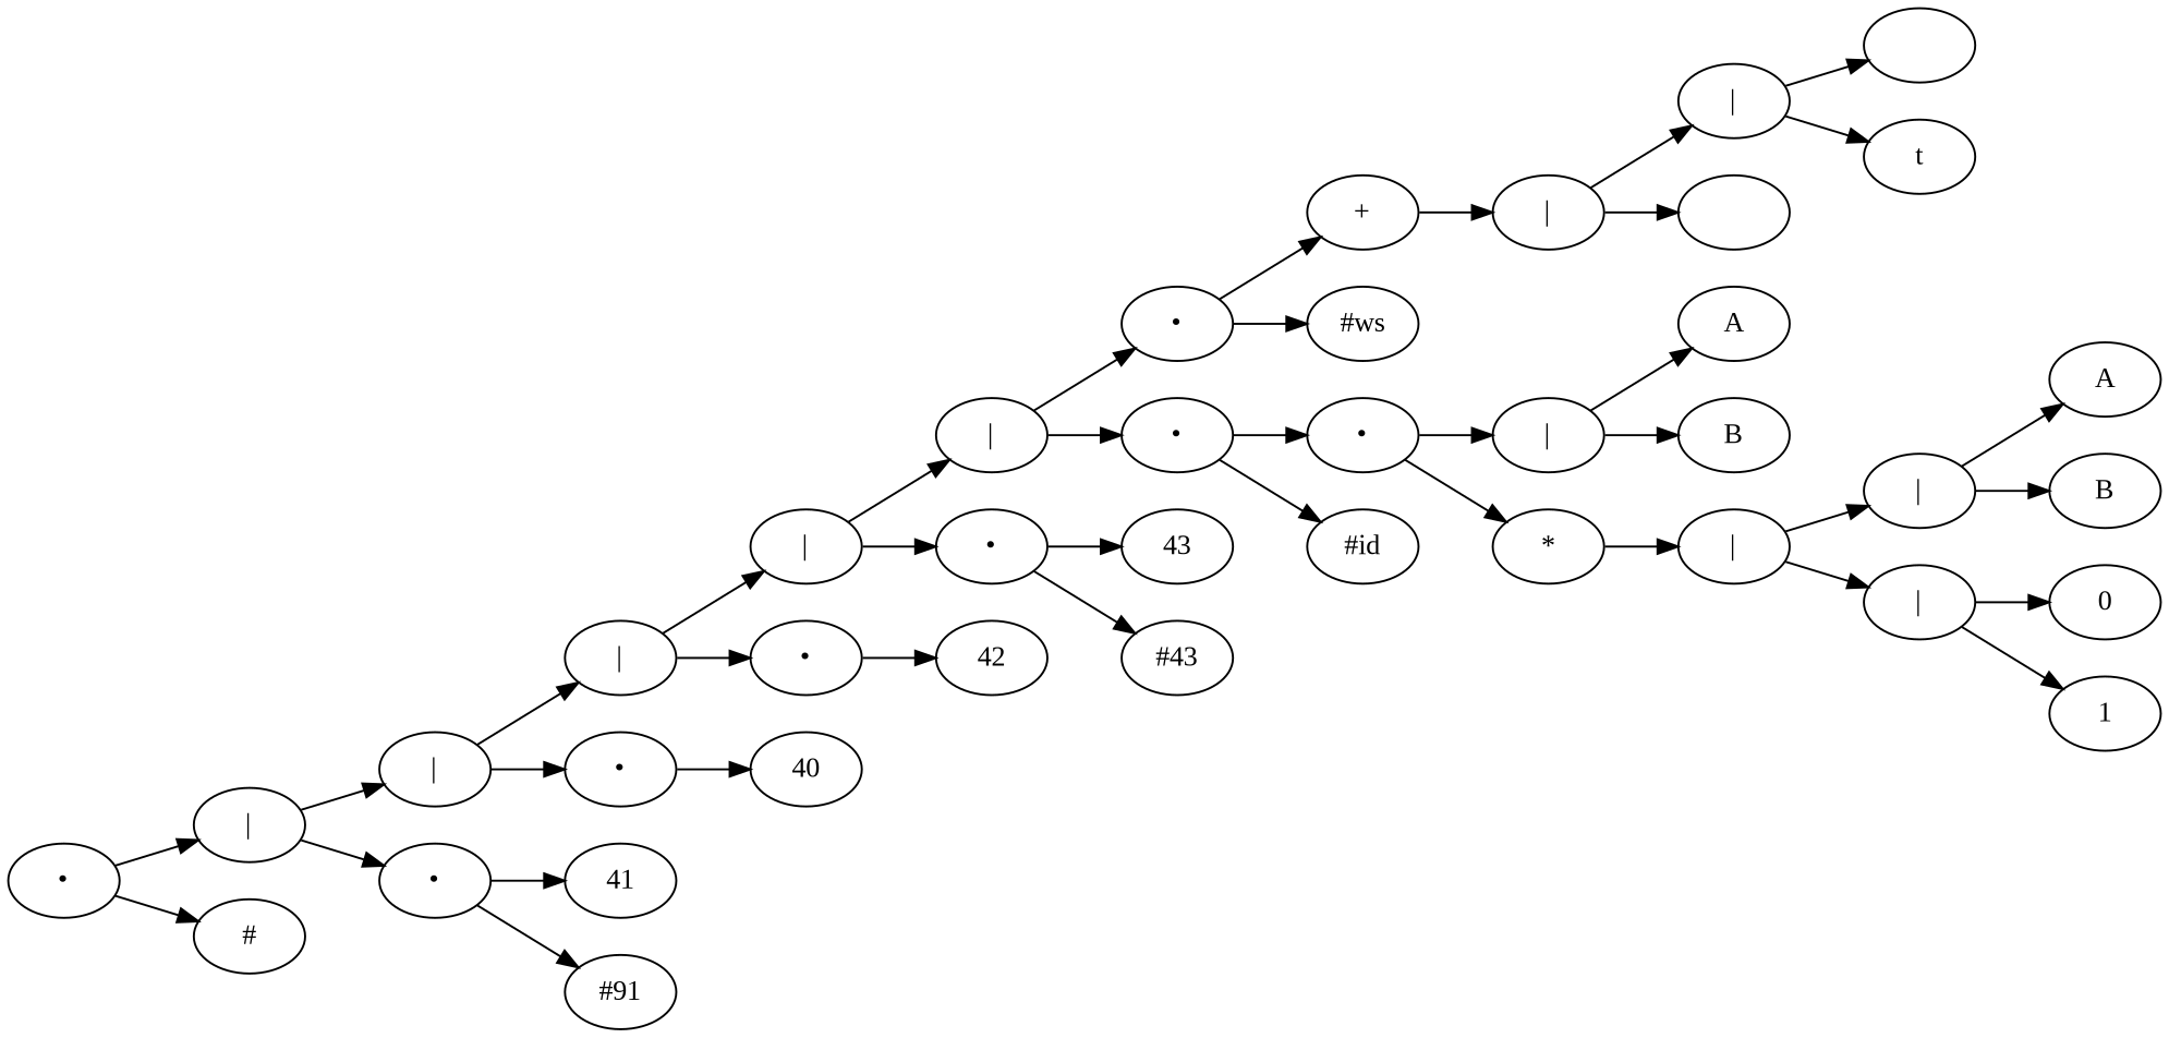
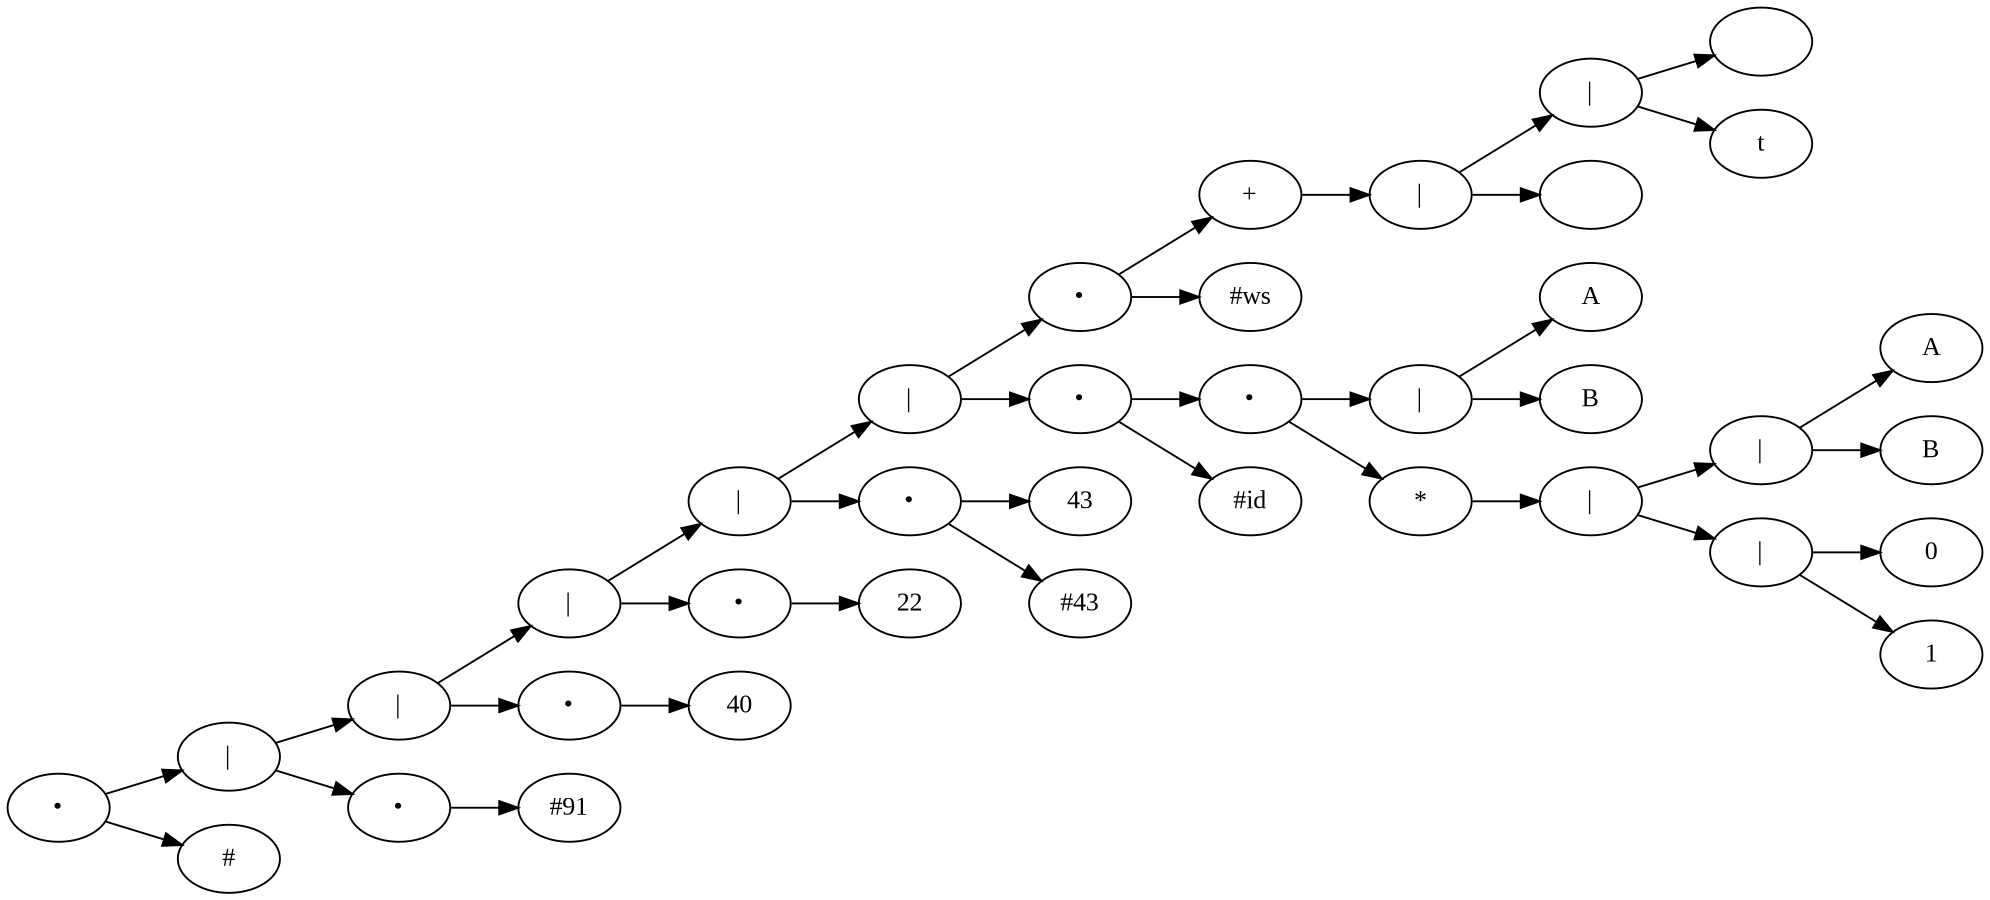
  digraph {
    fontname="Liberation Serif"
    rankdir=LR
    node [fontname="Liberation Serif"]
    edge [fontname="Liberation Serif"]
    n1 [label="•"]
    n2 [label="|"]
    n3 [label="#"]
    n4 [label="|"]
    n5 [label="•"]
    n6 [label="|"]
    n7 [label="•"]
-   n8 [label=41]
    n9 [label="#91"]
    n10 [label="|"]
    n11 [label="•"]
    n12 [label=40]
    n13 [label="|"]
    n14 [label="•"]
-   n15 [label=42]
+   n15 [label=22]
    n16 [label="•"]
    n17 [label="•"]
    n18 [label=43]
    n19 [label="#43"]
    n20 [label="+"]
    n21 [label="#ws"]
    n22 [label="•"]
    n23 [label="#id"]
    n24 [label="|"]
    n25 [label="|"]
    n26 [label="\n"]
    n27 [label=" "]
    n28 [label="\t"]
    n29 [label="|"]
    n30 [label="*"]
    n31 [label=A]
    n32 [label=B]
    n33 [label="|"]
    n34 [label="|"]
    n35 [label="|"]
    n36 [label=A]
    n37 [label=B]
    n38 [label=0]
    n39 [label=1]
    n1 -> n2
    n1 -> n3
    n2 -> n4
    n2 -> n5
    n4 -> n6
    n4 -> n7
-   n5 -> n8
    n5 -> n9
    n6 -> n10
    n6 -> n11
    n7 -> n12
    n10 -> n13
    n10 -> n14
    n11 -> n15
    n13 -> n16
    n13 -> n17
    n14 -> n18
    n14 -> n19
    n16 -> n20
    n16 -> n21
    n17 -> n22
    n17 -> n23
    n20 -> n24
    n22 -> n29
    n22 -> n30
    n24 -> n25
    n24 -> n26
    n25 -> n27
    n25 -> n28
    n29 -> n31
    n29 -> n32
    n30 -> n33
    n33 -> n34
    n33 -> n35
    n34 -> n36
    n34 -> n37
    n35 -> n38
    n35 -> n39
  }
